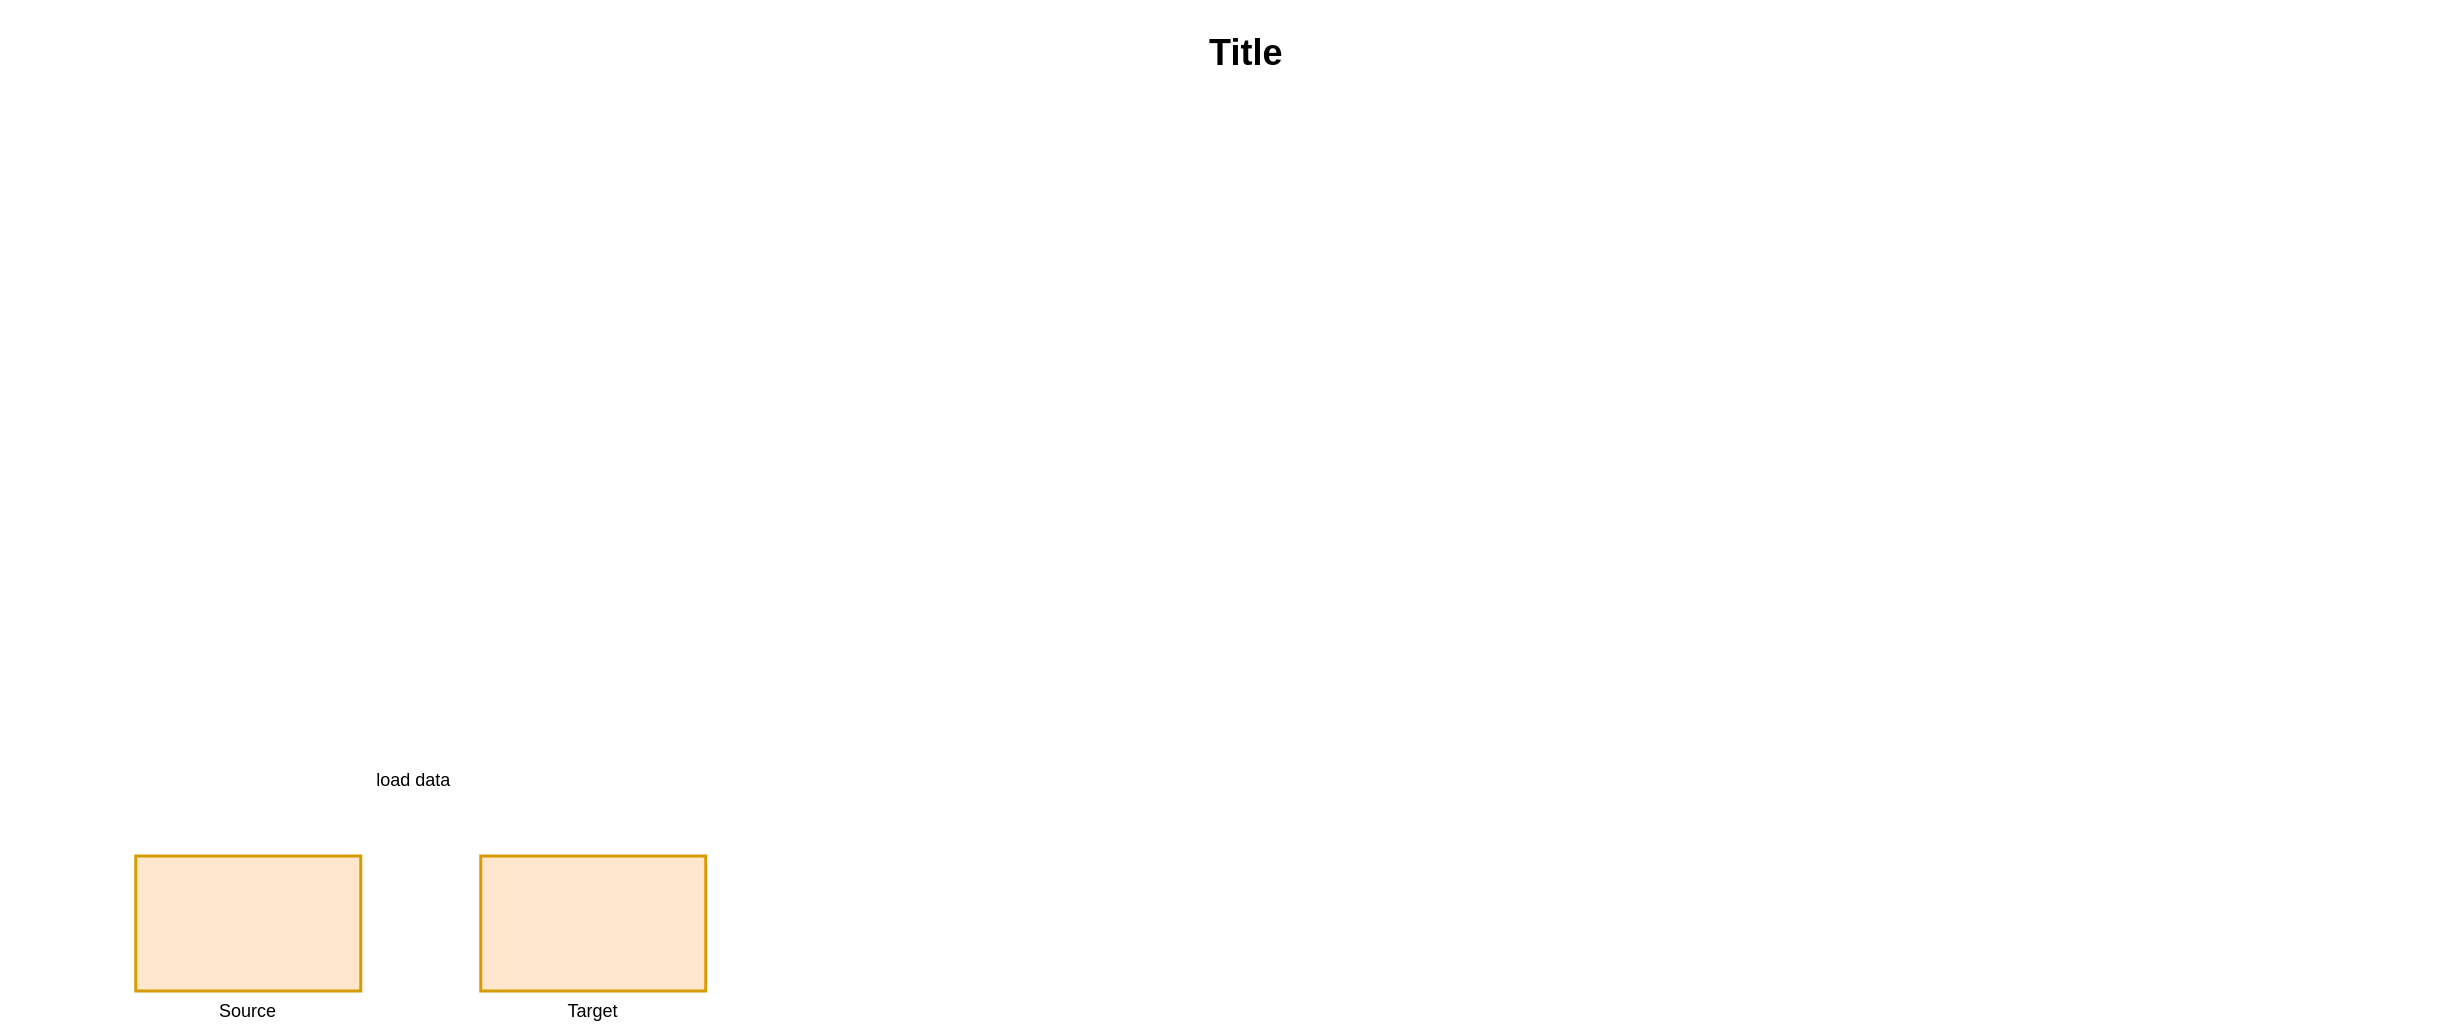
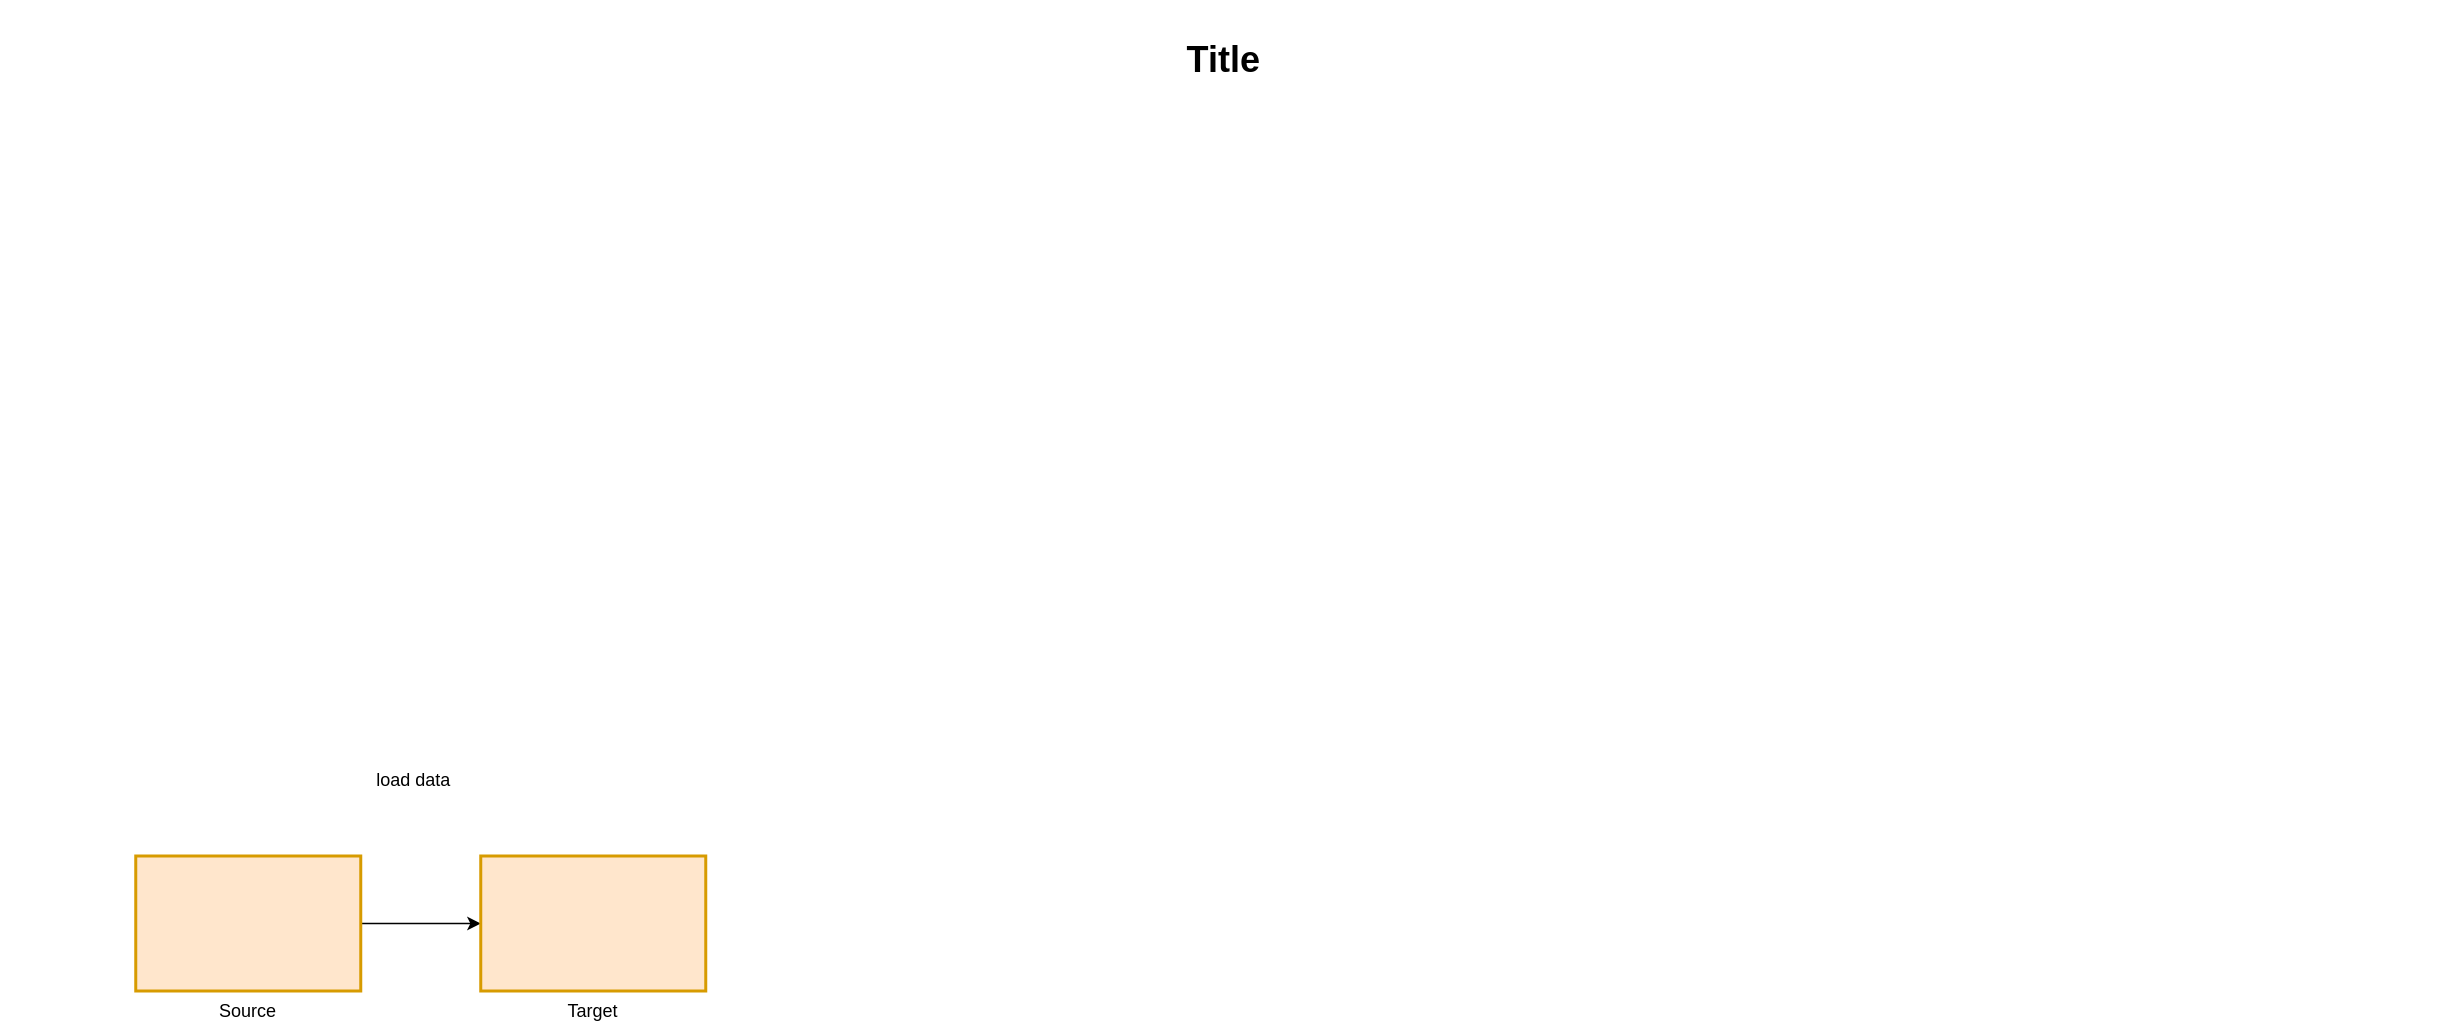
  <mxCell id="0" style=";html=1;" />
  <mxCell id="1" style=";html=1;" parent="0" />
+ <mxCell id="2" value="" style="edgeStyle=orthogonalEdgeStyle;rounded=0;orthogonalLoop=1;jettySize=auto;html=1;" parent="1" source="3" target="5" edge="1"><mxGeometry relative="1" as="geometry" /></mxCell>
  <mxCell id="3" value="Source" style="strokeWidth=2;dashed=0;align=center;fontSize=12;shape=rect;verticalLabelPosition=bottom;verticalAlign=top;fillColor=#ffe6cc;strokeColor=#d79b00;" parent="1" vertex="1"><mxGeometry x="90" y="570" width="150" height="90" as="geometry" /></mxCell>
- <mxCell id="4" value="Title" style="text;strokeColor=none;fillColor=none;html=1;fontSize=24;fontStyle=1;verticalAlign=middle;align=center;" parent="1" vertex="1"><mxGeometry x="35" y="15" width="1590" height="40" as="geometry" /></mxCell>
+ <mxCell id="4" value="Title" style="text;strokeColor=none;fillColor=none;html=1;fontSize=24;fontStyle=1;verticalAlign=middle;align=center;" parent="1" vertex="1"><mxGeometry x="20" y="20" width="1590" height="40" as="geometry" /></mxCell>
  <mxCell id="5" value="Target" style="strokeWidth=2;dashed=0;align=center;fontSize=12;shape=rect;verticalLabelPosition=bottom;verticalAlign=top;fillColor=#ffe6cc;strokeColor=#d79b00;" parent="1" vertex="1"><mxGeometry x="320" y="570" width="150" height="90" as="geometry" /></mxCell>
  <mxCell id="6" value="load data" style="text;html=1;align=center;verticalAlign=middle;resizable=0;points=[];autosize=1;strokeColor=none;fillColor=none;" parent="1" vertex="1"><mxGeometry x="240" y="505" width="70" height="30" as="geometry" /></mxCell>
